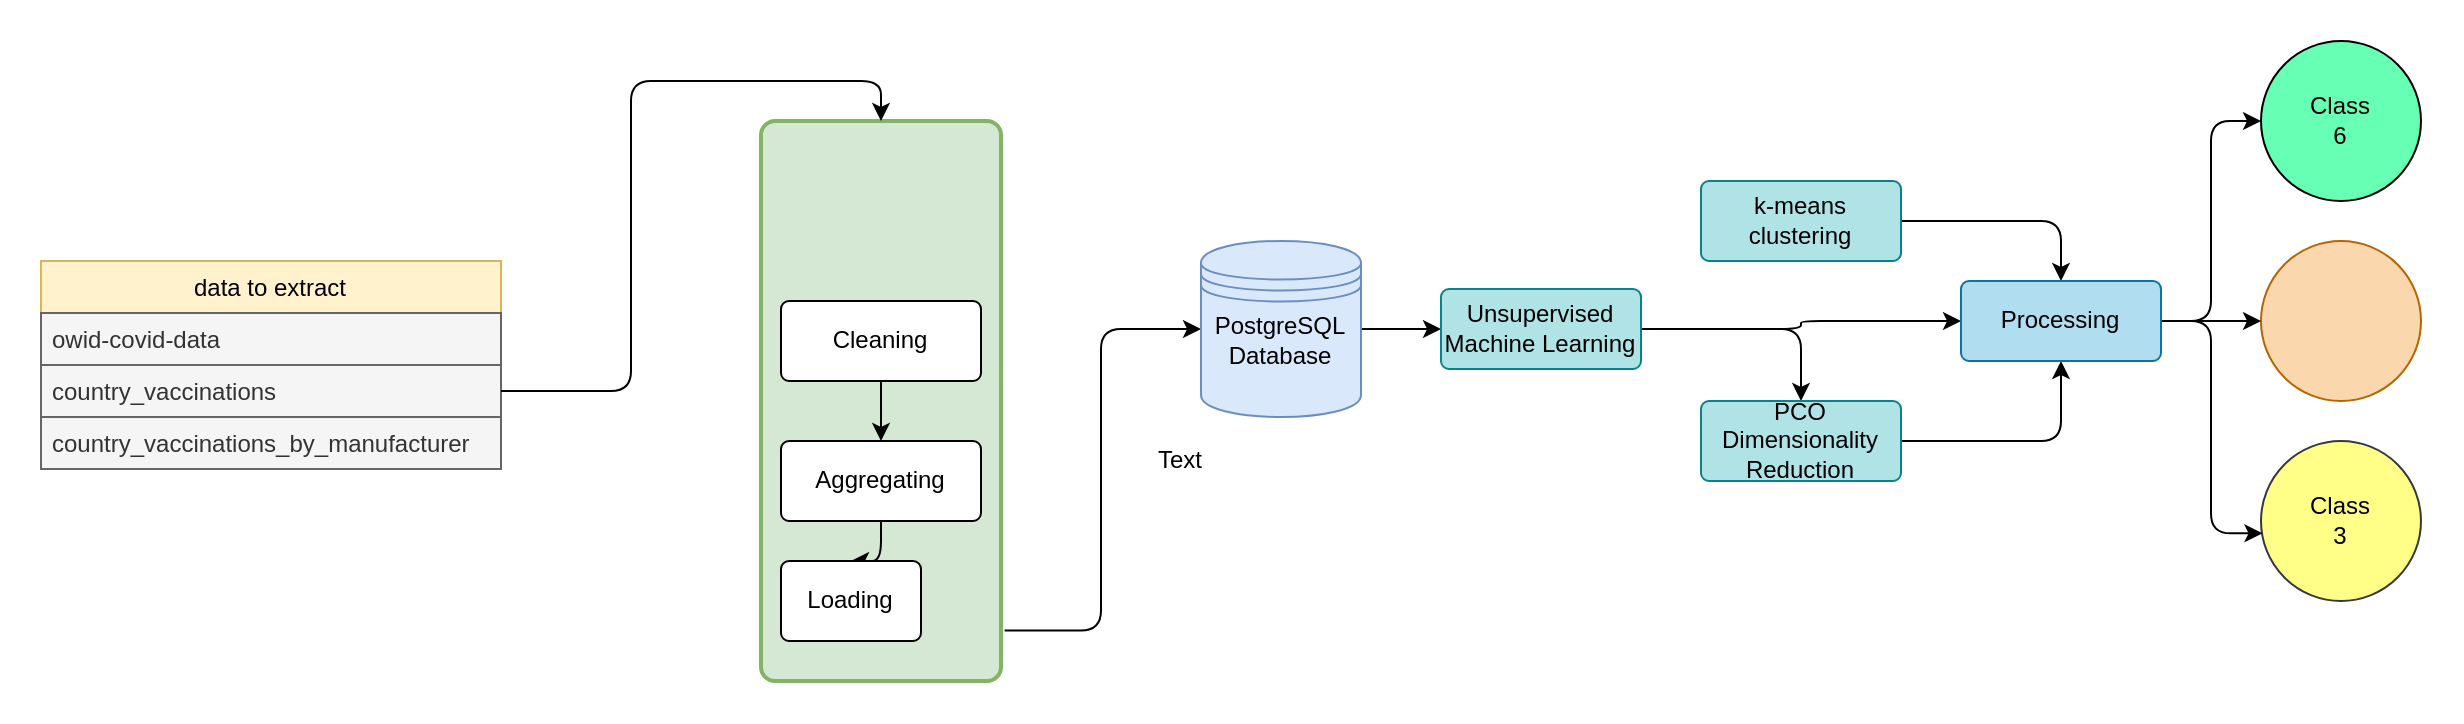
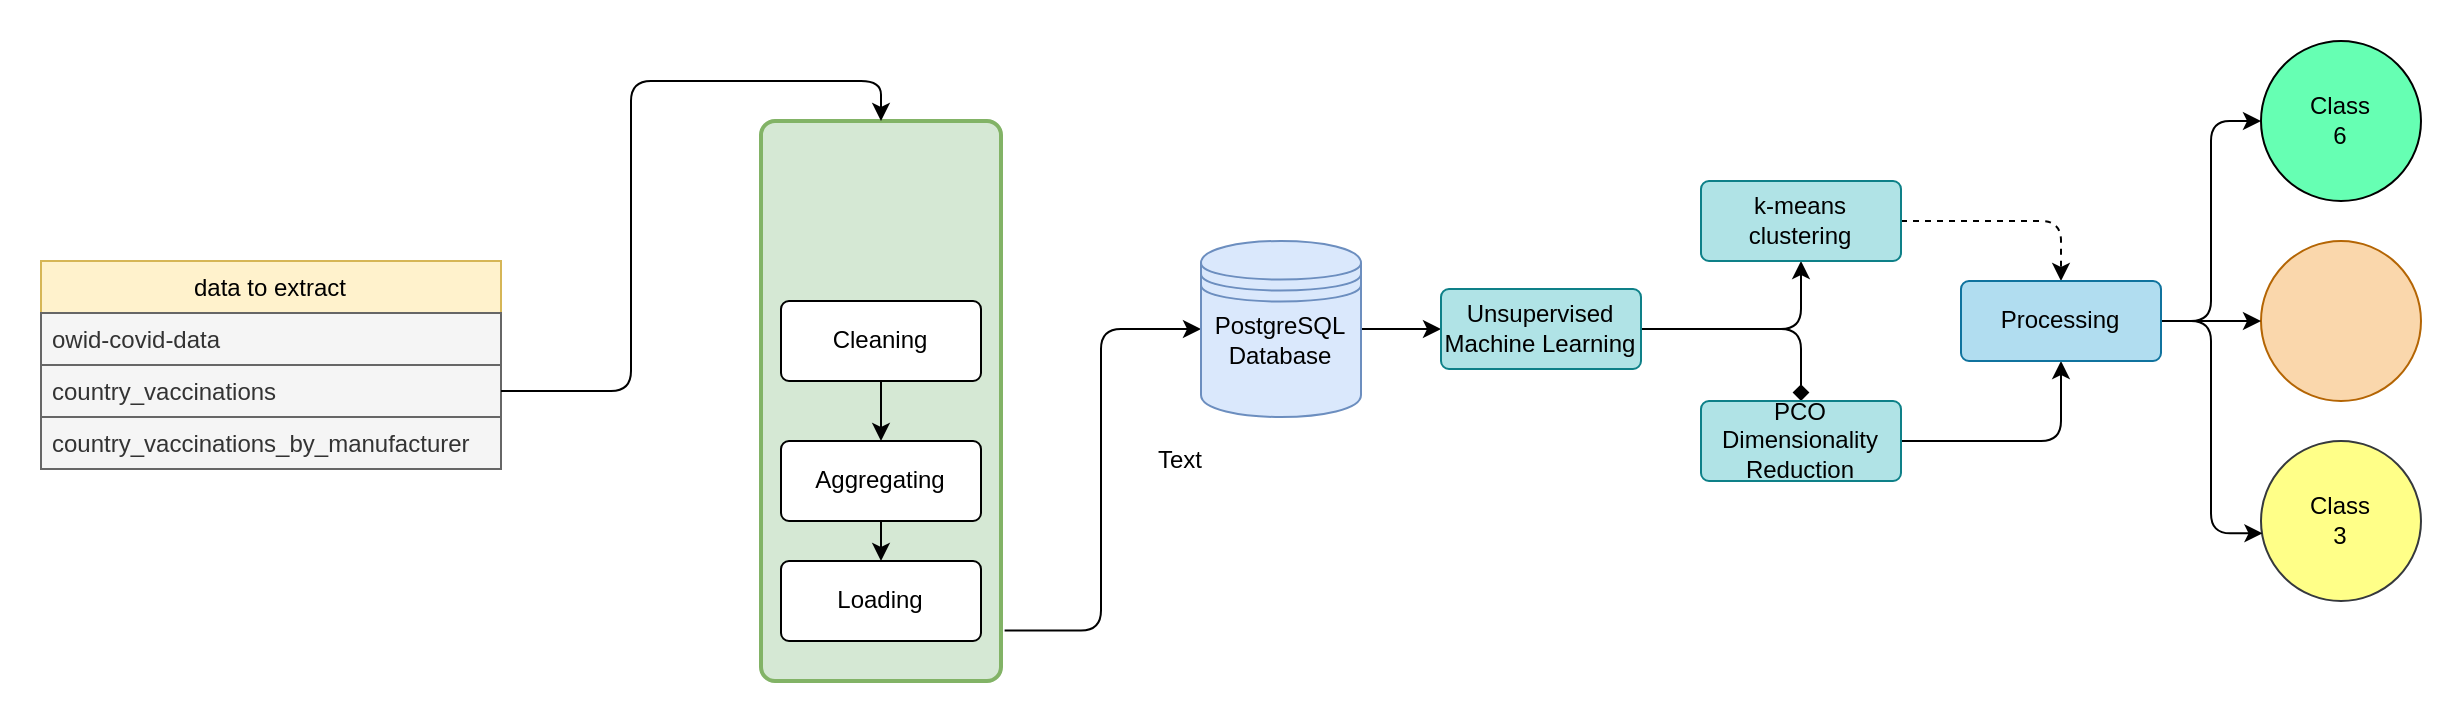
  <mxCell id="0" />
  <mxCell id="1" parent="0" />
  <mxCell id="2" style="edgeStyle=orthogonalEdgeStyle;curved=0;rounded=1;sketch=0;orthogonalLoop=1;jettySize=auto;html=1;exitX=1.015;exitY=0.91;exitDx=0;exitDy=0;exitPerimeter=0;" edge="1" parent="1" source="3" target="9"><mxGeometry relative="1" as="geometry"><mxPoint x="510" y="310" as="sourcePoint" /></mxGeometry></mxCell>
  <mxCell id="3" value="" style="rounded=1;whiteSpace=wrap;html=1;absoluteArcSize=1;arcSize=14;strokeWidth=2;sketch=0;fillColor=#d5e8d4;strokeColor=#82b366;" vertex="1" parent="1"><mxGeometry x="380" y="60" width="120" height="280" as="geometry" /></mxCell>
  <mxCell id="4" value="data to extract" style="swimlane;fontStyle=0;childLayout=stackLayout;horizontal=1;startSize=26;horizontalStack=0;resizeParent=1;resizeParentMax=0;resizeLast=0;collapsible=1;marginBottom=0;rounded=0;sketch=0;fillColor=#fff2cc;strokeColor=#d6b656;" vertex="1" parent="1"><mxGeometry x="20" y="130" width="230" height="104" as="geometry" /></mxCell>
  <mxCell id="5" value="owid-covid-data" style="text;strokeColor=#666666;fillColor=#f5f5f5;align=left;verticalAlign=top;spacingLeft=4;spacingRight=4;overflow=hidden;rotatable=0;points=[[0,0.5],[1,0.5]];portConstraint=eastwest;fontColor=#333333;" vertex="1" parent="4"><mxGeometry y="26" width="230" height="26" as="geometry" /></mxCell>
  <mxCell id="6" value="country_vaccinations" style="text;strokeColor=#666666;fillColor=#f5f5f5;align=left;verticalAlign=top;spacingLeft=4;spacingRight=4;overflow=hidden;rotatable=0;points=[[0,0.5],[1,0.5]];portConstraint=eastwest;fontColor=#333333;" vertex="1" parent="4"><mxGeometry y="52" width="230" height="26" as="geometry" /></mxCell>
  <mxCell id="7" value="country_vaccinations_by_manufacturer" style="text;strokeColor=#666666;fillColor=#f5f5f5;align=left;verticalAlign=top;spacingLeft=4;spacingRight=4;overflow=hidden;rotatable=0;points=[[0,0.5],[1,0.5]];portConstraint=eastwest;fontColor=#333333;" vertex="1" parent="4"><mxGeometry y="78" width="230" height="26" as="geometry" /></mxCell>
  <mxCell id="8" value="" style="edgeStyle=orthogonalEdgeStyle;curved=0;rounded=1;sketch=0;orthogonalLoop=1;jettySize=auto;html=1;" edge="1" parent="1" source="9" target="19"><mxGeometry relative="1" as="geometry" /></mxCell>
  <mxCell id="9" value="" style="shape=datastore;whiteSpace=wrap;html=1;rounded=0;sketch=0;fillColor=#dae8fc;strokeColor=#6c8ebf;" vertex="1" parent="1"><mxGeometry x="600" y="120" width="80" height="88" as="geometry" /></mxCell>
  <mxCell id="10" style="edgeStyle=orthogonalEdgeStyle;curved=0;rounded=1;sketch=0;orthogonalLoop=1;jettySize=auto;html=1;" edge="1" parent="1" source="11" target="13"><mxGeometry relative="1" as="geometry" /></mxCell>
  <mxCell id="11" value="Cleaning" style="rounded=1;arcSize=10;whiteSpace=wrap;html=1;align=center;sketch=0;" vertex="1" parent="1"><mxGeometry x="390" y="150" width="100" height="40" as="geometry" /></mxCell>
  <mxCell id="12" style="edgeStyle=orthogonalEdgeStyle;curved=0;rounded=1;sketch=0;orthogonalLoop=1;jettySize=auto;html=1;" edge="1" parent="1" source="13" target="14"><mxGeometry relative="1" as="geometry" /></mxCell>
  <mxCell id="13" value="Aggregating" style="rounded=1;arcSize=10;whiteSpace=wrap;html=1;align=center;sketch=0;" vertex="1" parent="1"><mxGeometry x="390" y="220" width="100" height="40" as="geometry" /></mxCell>
- <mxCell id="14" value="Loading" style="rounded=1;arcSize=10;whiteSpace=wrap;html=1;align=center;sketch=0;" vertex="1" parent="1"><mxGeometry x="390" y="280" width="70" height="40" as="geometry" /></mxCell>
+ <mxCell id="14" value="Loading" style="rounded=1;arcSize=10;whiteSpace=wrap;html=1;align=center;sketch=0;" vertex="1" parent="1"><mxGeometry x="390" y="280" width="100" height="40" as="geometry" /></mxCell>
  <mxCell id="15" style="edgeStyle=orthogonalEdgeStyle;curved=0;rounded=1;sketch=0;orthogonalLoop=1;jettySize=auto;html=1;entryX=0.5;entryY=0;entryDx=0;entryDy=0;" edge="1" parent="1" source="6" target="3"><mxGeometry relative="1" as="geometry" /></mxCell>
  <mxCell id="16" value="PostgreSQL&lt;br&gt;Database" style="text;html=1;strokeColor=none;fillColor=none;align=center;verticalAlign=middle;whiteSpace=wrap;rounded=0;sketch=0;" vertex="1" parent="1"><mxGeometry x="620" y="160" width="40" height="20" as="geometry" /></mxCell>
- <mxCell id="17" value="" style="edgeStyle=orthogonalEdgeStyle;curved=0;rounded=1;sketch=0;orthogonalLoop=1;jettySize=auto;html=1;" edge="1" parent="1" source="19" target="30"><mxGeometry relative="1" as="geometry" /></mxCell>
- <mxCell id="18" style="edgeStyle=orthogonalEdgeStyle;curved=0;rounded=1;sketch=0;orthogonalLoop=1;jettySize=auto;html=1;" edge="1" parent="1" source="19" target="23"><mxGeometry relative="1" as="geometry" /></mxCell>
+ <mxCell id="17" value="" style="edgeStyle=orthogonalEdgeStyle;curved=0;rounded=1;sketch=0;orthogonalLoop=1;jettySize=auto;html=1;" edge="1" parent="1" source="19" target="21"><mxGeometry relative="1" as="geometry" /></mxCell>
+ <mxCell id="18" style="edgeStyle=orthogonalEdgeStyle;curved=0;rounded=1;sketch=0;orthogonalLoop=1;jettySize=auto;html=1;endArrow=diamond;" edge="1" parent="1" source="19" target="23"><mxGeometry relative="1" as="geometry" /></mxCell>
  <mxCell id="19" value="Unsupervised Machine Learning" style="rounded=1;arcSize=10;whiteSpace=wrap;html=1;align=center;sketch=0;fillColor=#b0e3e6;strokeColor=#0e8088;" vertex="1" parent="1"><mxGeometry x="720" y="144" width="100" height="40" as="geometry" /></mxCell>
- <mxCell id="20" value="" style="edgeStyle=orthogonalEdgeStyle;curved=0;rounded=1;sketch=0;orthogonalLoop=1;jettySize=auto;html=1;" edge="1" parent="1" source="21" target="30"><mxGeometry relative="1" as="geometry" /></mxCell>
+ <mxCell id="20" value="" style="edgeStyle=orthogonalEdgeStyle;curved=0;rounded=1;sketch=0;orthogonalLoop=1;jettySize=auto;html=1;dashed=1;" edge="1" parent="1" source="21" target="30"><mxGeometry relative="1" as="geometry" /></mxCell>
  <mxCell id="21" value="k-means clustering" style="rounded=1;arcSize=10;whiteSpace=wrap;html=1;align=center;sketch=0;fillColor=#b0e3e6;strokeColor=#0e8088;" vertex="1" parent="1"><mxGeometry x="850" y="90" width="100" height="40" as="geometry" /></mxCell>
  <mxCell id="22" style="edgeStyle=orthogonalEdgeStyle;curved=0;rounded=1;sketch=0;orthogonalLoop=1;jettySize=auto;html=1;entryX=0.5;entryY=1;entryDx=0;entryDy=0;" edge="1" parent="1" source="23" target="30"><mxGeometry relative="1" as="geometry" /></mxCell>
  <mxCell id="23" value="PCO Dimensionality Reduction" style="rounded=1;arcSize=10;whiteSpace=wrap;html=1;align=center;sketch=0;fillColor=#b0e3e6;strokeColor=#0e8088;" vertex="1" parent="1"><mxGeometry x="850" y="200" width="100" height="40" as="geometry" /></mxCell>
  <mxCell id="24" value="" style="ellipse;whiteSpace=wrap;html=1;aspect=fixed;rounded=0;sketch=0;fillColor=#66FFB3;" vertex="1" parent="1"><mxGeometry x="1130" y="20" width="80" height="80" as="geometry" /></mxCell>
  <mxCell id="25" value="" style="ellipse;whiteSpace=wrap;html=1;aspect=fixed;rounded=0;sketch=0;fillColor=#fad7ac;strokeColor=#b46504;" vertex="1" parent="1"><mxGeometry x="1130" y="120" width="80" height="80" as="geometry" /></mxCell>
  <mxCell id="26" value="" style="ellipse;whiteSpace=wrap;html=1;aspect=fixed;rounded=0;sketch=0;fillColor=#ffff88;strokeColor=#36393d;" vertex="1" parent="1"><mxGeometry x="1130" y="220" width="80" height="80" as="geometry" /></mxCell>
  <mxCell id="27" value="" style="edgeStyle=orthogonalEdgeStyle;curved=0;rounded=1;sketch=0;orthogonalLoop=1;jettySize=auto;html=1;" edge="1" parent="1" source="30" target="25"><mxGeometry relative="1" as="geometry"><Array as="points"><mxPoint x="1140" y="160" /></Array></mxGeometry></mxCell>
  <mxCell id="28" style="edgeStyle=orthogonalEdgeStyle;curved=0;rounded=1;sketch=0;orthogonalLoop=1;jettySize=auto;html=1;entryX=0;entryY=0.5;entryDx=0;entryDy=0;" edge="1" parent="1" source="30" target="24"><mxGeometry relative="1" as="geometry" /></mxCell>
  <mxCell id="29" style="edgeStyle=orthogonalEdgeStyle;curved=0;rounded=1;sketch=0;orthogonalLoop=1;jettySize=auto;html=1;entryX=0.009;entryY=0.577;entryDx=0;entryDy=0;entryPerimeter=0;" edge="1" parent="1" source="30" target="26"><mxGeometry relative="1" as="geometry" /></mxCell>
  <mxCell id="30" value="Processing" style="rounded=1;arcSize=10;whiteSpace=wrap;html=1;align=center;sketch=0;fillColor=#b1ddf0;strokeColor=#10739e;" vertex="1" parent="1"><mxGeometry x="980" y="140" width="100" height="40" as="geometry" /></mxCell>
  <mxCell id="31" value="Text" style="text;html=1;strokeColor=none;fillColor=none;align=center;verticalAlign=middle;whiteSpace=wrap;rounded=0;sketch=0;" vertex="1" parent="1"><mxGeometry x="570" y="220" width="40" height="20" as="geometry" /></mxCell>
  <mxCell id="32" value="Class 6" style="text;html=1;strokeColor=none;fillColor=none;align=center;verticalAlign=middle;whiteSpace=wrap;rounded=0;sketch=0;" vertex="1" parent="1"><mxGeometry x="1150" y="50" width="40" height="20" as="geometry" /></mxCell>
  <mxCell id="33" value="Class 3" style="text;html=1;strokeColor=none;fillColor=none;align=center;verticalAlign=middle;whiteSpace=wrap;rounded=0;sketch=0;" vertex="1" parent="1"><mxGeometry x="1150" y="250" width="40" height="20" as="geometry" /></mxCell>
